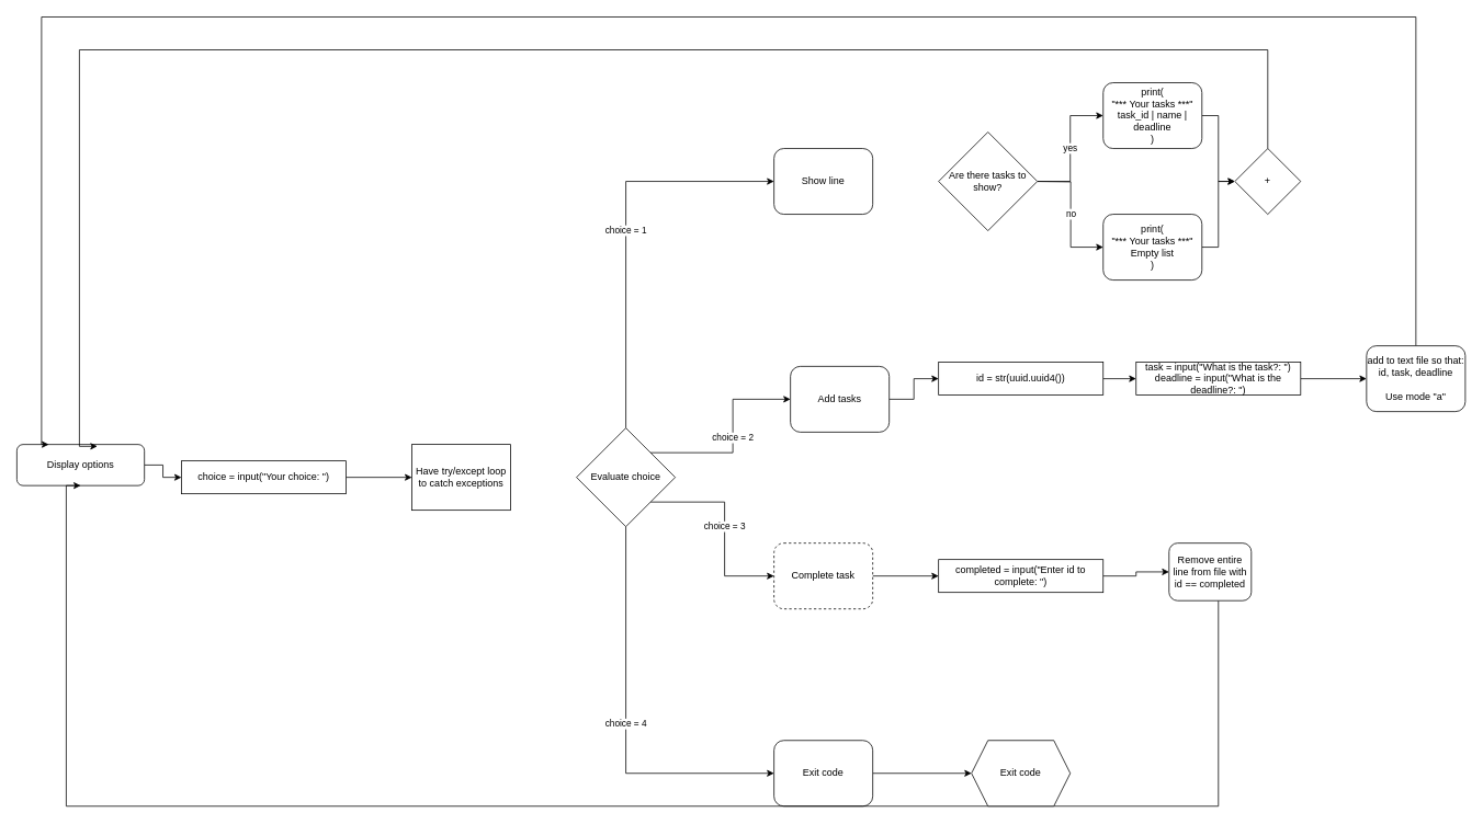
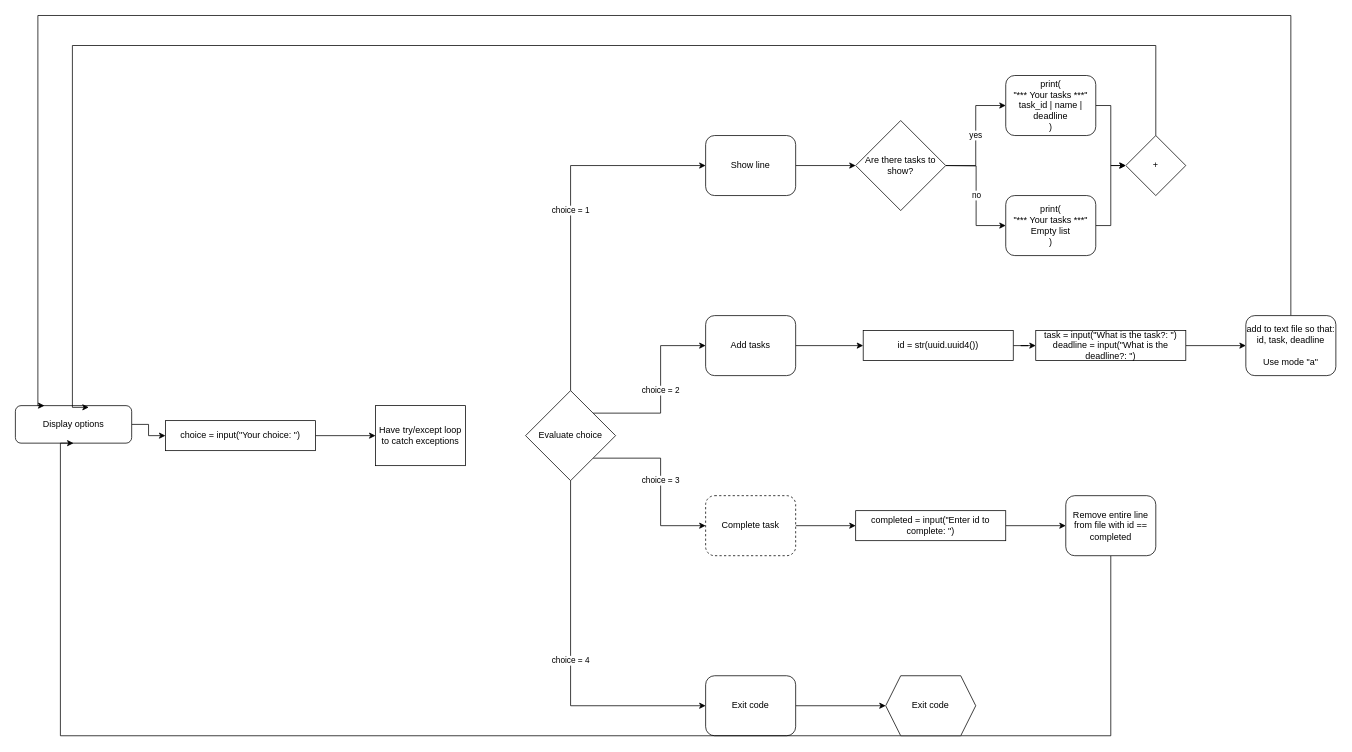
  <mxCell id="0" />
  <mxCell id="1" parent="0" />
  <mxCell id="2" style="edgeStyle=orthogonalEdgeStyle;rounded=0;orthogonalLoop=1;jettySize=auto;html=1;entryX=0;entryY=0.5;entryDx=0;entryDy=0;" parent="1" source="3" target="5" edge="1"><mxGeometry relative="1" as="geometry" /></mxCell>
  <mxCell id="3" value="Display options" style="rounded=1;whiteSpace=wrap;html=1;" parent="1" vertex="1"><mxGeometry x="20" y="540" width="155" height="50" as="geometry" /></mxCell>
  <mxCell id="4" style="edgeStyle=orthogonalEdgeStyle;rounded=0;orthogonalLoop=1;jettySize=auto;html=1;entryX=0;entryY=0.5;entryDx=0;entryDy=0;" parent="1" source="5" target="6" edge="1"><mxGeometry relative="1" as="geometry" /></mxCell>
  <mxCell id="5" value="choice = input(&quot;Your choice: &quot;)" style="rounded=0;whiteSpace=wrap;html=1;" parent="1" vertex="1"><mxGeometry x="220" y="560" width="200" height="40" as="geometry" /></mxCell>
  <mxCell id="6" value="Have try/except loop to catch exceptions" style="whiteSpace=wrap;html=1;rounded=0;" parent="1" vertex="1"><mxGeometry x="500" y="540" width="120" height="80" as="geometry" /></mxCell>
  <mxCell id="7" value="choice = 1" style="edgeStyle=orthogonalEdgeStyle;rounded=0;orthogonalLoop=1;jettySize=auto;html=1;entryX=0;entryY=0.5;entryDx=0;entryDy=0;exitX=0.5;exitY=0;exitDx=0;exitDy=0;" parent="1" source="11" target="13" edge="1"><mxGeometry relative="1" as="geometry" /></mxCell>
  <mxCell id="8" value="choice = 2" style="edgeStyle=orthogonalEdgeStyle;rounded=0;orthogonalLoop=1;jettySize=auto;html=1;entryX=0;entryY=0.5;entryDx=0;entryDy=0;exitX=1;exitY=0;exitDx=0;exitDy=0;" parent="1" source="11" target="15" edge="1"><mxGeometry relative="1" as="geometry" /></mxCell>
  <mxCell id="9" value="choice = 3" style="edgeStyle=orthogonalEdgeStyle;rounded=0;orthogonalLoop=1;jettySize=auto;html=1;entryX=0;entryY=0.5;entryDx=0;entryDy=0;exitX=1;exitY=1;exitDx=0;exitDy=0;" parent="1" source="11" target="17" edge="1"><mxGeometry relative="1" as="geometry" /></mxCell>
  <mxCell id="10" value="choice = 4" style="edgeStyle=orthogonalEdgeStyle;rounded=0;orthogonalLoop=1;jettySize=auto;html=1;entryX=0;entryY=0.5;entryDx=0;entryDy=0;exitX=0.5;exitY=1;exitDx=0;exitDy=0;" parent="1" source="11" target="19" edge="1"><mxGeometry relative="1" as="geometry" /></mxCell>
  <mxCell id="11" value="Evaluate choice" style="rhombus;whiteSpace=wrap;html=1;" parent="1" vertex="1"><mxGeometry x="700" y="520" width="120" height="120" as="geometry" /></mxCell>
+ <mxCell id="12" style="edgeStyle=orthogonalEdgeStyle;rounded=0;orthogonalLoop=1;jettySize=auto;html=1;entryX=0;entryY=0.5;entryDx=0;entryDy=0;" parent="1" source="13" target="22" edge="1"><mxGeometry relative="1" as="geometry" /></mxCell>
  <mxCell id="13" value="Show line" style="rounded=1;whiteSpace=wrap;html=1;" parent="1" vertex="1"><mxGeometry x="940" y="180" width="120" height="80" as="geometry" /></mxCell>
  <mxCell id="14" style="edgeStyle=orthogonalEdgeStyle;rounded=0;orthogonalLoop=1;jettySize=auto;html=1;entryX=0;entryY=0.5;entryDx=0;entryDy=0;" parent="1" source="15" target="28" edge="1"><mxGeometry relative="1" as="geometry" /></mxCell>
- <mxCell id="15" value="Add tasks" style="rounded=1;whiteSpace=wrap;html=1;" parent="1" vertex="1"><mxGeometry x="960" y="445" width="120" height="80" as="geometry" /></mxCell>
+ <mxCell id="15" value="Add tasks" style="rounded=1;whiteSpace=wrap;html=1;" parent="1" vertex="1"><mxGeometry x="940" y="420" width="120" height="80" as="geometry" /></mxCell>
  <mxCell id="16" style="edgeStyle=orthogonalEdgeStyle;rounded=0;orthogonalLoop=1;jettySize=auto;html=1;entryX=0;entryY=0.5;entryDx=0;entryDy=0;" parent="1" source="17" target="34" edge="1"><mxGeometry relative="1" as="geometry" /></mxCell>
  <mxCell id="17" value="Complete task" style="rounded=1;whiteSpace=wrap;html=1;dashed=1;" parent="1" vertex="1"><mxGeometry x="940" y="660" width="120" height="80" as="geometry" /></mxCell>
  <mxCell id="18" style="edgeStyle=orthogonalEdgeStyle;rounded=0;orthogonalLoop=1;jettySize=auto;html=1;entryX=0;entryY=0.5;entryDx=0;entryDy=0;" parent="1" source="19" target="37" edge="1"><mxGeometry relative="1" as="geometry" /></mxCell>
  <mxCell id="19" value="Exit code" style="rounded=1;whiteSpace=wrap;html=1;" parent="1" vertex="1"><mxGeometry x="940" y="900" width="120" height="80" as="geometry" /></mxCell>
  <mxCell id="20" value="no" style="edgeStyle=orthogonalEdgeStyle;rounded=0;orthogonalLoop=1;jettySize=auto;html=1;entryX=0;entryY=0.5;entryDx=0;entryDy=0;" parent="1" target="24" edge="1"><mxGeometry relative="1" as="geometry"><mxPoint x="1260" y="220" as="sourcePoint" /></mxGeometry></mxCell>
  <mxCell id="21" value="yes" style="edgeStyle=orthogonalEdgeStyle;rounded=0;orthogonalLoop=1;jettySize=auto;html=1;entryX=0;entryY=0.5;entryDx=0;entryDy=0;exitX=1;exitY=0.5;exitDx=0;exitDy=0;" parent="1" source="22" target="26" edge="1"><mxGeometry relative="1" as="geometry" /></mxCell>
  <mxCell id="22" value="Are there tasks to show?" style="rhombus;whiteSpace=wrap;html=1;" parent="1" vertex="1"><mxGeometry x="1140" y="160" width="120" height="120" as="geometry" /></mxCell>
  <mxCell id="23" style="edgeStyle=orthogonalEdgeStyle;rounded=0;orthogonalLoop=1;jettySize=auto;html=1;" parent="1" source="24" target="38" edge="1"><mxGeometry relative="1" as="geometry" /></mxCell>
  <mxCell id="24" value="print(&lt;div&gt;&quot;*** Your tasks ***&quot;&lt;/div&gt;&lt;div&gt;Empty list&lt;/div&gt;&lt;div&gt;)&lt;/div&gt;" style="rounded=1;whiteSpace=wrap;html=1;" parent="1" vertex="1"><mxGeometry x="1340" y="260" width="120" height="80" as="geometry" /></mxCell>
  <mxCell id="25" style="edgeStyle=orthogonalEdgeStyle;rounded=0;orthogonalLoop=1;jettySize=auto;html=1;entryX=0;entryY=0.5;entryDx=0;entryDy=0;" parent="1" source="26" target="38" edge="1"><mxGeometry relative="1" as="geometry" /></mxCell>
  <mxCell id="26" value="print(&lt;div&gt;&quot;*** Your tasks ***&quot;&lt;/div&gt;&lt;div&gt;task_id | name | deadline&lt;/div&gt;&lt;div&gt;)&lt;/div&gt;" style="rounded=1;whiteSpace=wrap;html=1;" parent="1" vertex="1"><mxGeometry x="1340" y="100" width="120" height="80" as="geometry" /></mxCell>
  <mxCell id="27" style="edgeStyle=orthogonalEdgeStyle;rounded=0;orthogonalLoop=1;jettySize=auto;html=1;entryX=0;entryY=0.5;entryDx=0;entryDy=0;" parent="1" source="28" target="30" edge="1"><mxGeometry relative="1" as="geometry" /></mxCell>
- <mxCell id="28" value="id = str(uuid.uuid4())" style="rounded=0;whiteSpace=wrap;html=1;" parent="1" vertex="1"><mxGeometry x="1140" y="440" width="200" height="40" as="geometry" /></mxCell>
+ <mxCell id="28" value="id = str(uuid.uuid4())" style="rounded=0;whiteSpace=wrap;html=1;" parent="1" vertex="1"><mxGeometry x="1150" y="440" width="200" height="40" as="geometry" /></mxCell>
  <mxCell id="29" style="edgeStyle=orthogonalEdgeStyle;rounded=0;orthogonalLoop=1;jettySize=auto;html=1;entryX=0;entryY=0.5;entryDx=0;entryDy=0;" parent="1" source="30" target="32" edge="1"><mxGeometry relative="1" as="geometry" /></mxCell>
  <mxCell id="30" value="task = input(&quot;What is the task?: &quot;)&lt;div&gt;deadline = input(&quot;What is the deadline?: &quot;)&lt;/div&gt;" style="rounded=0;whiteSpace=wrap;html=1;" parent="1" vertex="1"><mxGeometry x="1380" y="440" width="200" height="40" as="geometry" /></mxCell>
  <mxCell id="31" style="edgeStyle=orthogonalEdgeStyle;rounded=0;orthogonalLoop=1;jettySize=auto;html=1;entryX=0.25;entryY=0;entryDx=0;entryDy=0;" parent="1" source="32" target="3" edge="1"><mxGeometry relative="1" as="geometry"><Array as="points"><mxPoint x="1720" y="20" /><mxPoint x="50" y="20" /></Array></mxGeometry></mxCell>
  <mxCell id="32" value="add to text file so that:&lt;div&gt;id, task, deadline&lt;/div&gt;&lt;div&gt;&lt;br&gt;&lt;/div&gt;&lt;div&gt;Use mode &quot;a&quot;&lt;/div&gt;" style="rounded=1;whiteSpace=wrap;html=1;" parent="1" vertex="1"><mxGeometry x="1660" y="420" width="120" height="80" as="geometry" /></mxCell>
  <mxCell id="33" style="edgeStyle=orthogonalEdgeStyle;rounded=0;orthogonalLoop=1;jettySize=auto;html=1;entryX=0;entryY=0.5;entryDx=0;entryDy=0;" parent="1" source="34" target="36" edge="1"><mxGeometry relative="1" as="geometry" /></mxCell>
  <mxCell id="34" value="completed = input(&quot;Enter id to complete: &quot;)" style="rounded=0;whiteSpace=wrap;html=1;" parent="1" vertex="1"><mxGeometry x="1140" y="680" width="200" height="40" as="geometry" /></mxCell>
  <mxCell id="35" style="edgeStyle=orthogonalEdgeStyle;rounded=0;orthogonalLoop=1;jettySize=auto;html=1;entryX=0.5;entryY=1;entryDx=0;entryDy=0;" parent="1" source="36" target="3" edge="1"><mxGeometry relative="1" as="geometry"><Array as="points"><mxPoint x="1480" y="980" /><mxPoint x="80" y="980" /></Array></mxGeometry></mxCell>
- <mxCell id="36" value="Remove entire line from file with id == completed" style="rounded=1;whiteSpace=wrap;html=1;" parent="1" vertex="1"><mxGeometry x="1420" y="660" width="100" height="70" as="geometry" /></mxCell>
+ <mxCell id="36" value="Remove entire line from file with id == completed" style="rounded=1;whiteSpace=wrap;html=1;" parent="1" vertex="1"><mxGeometry x="1420" y="660" width="120" height="80" as="geometry" /></mxCell>
  <mxCell id="37" value="Exit code" style="shape=hexagon;perimeter=hexagonPerimeter2;whiteSpace=wrap;html=1;fixedSize=1;" parent="1" vertex="1"><mxGeometry x="1180" y="900" width="120" height="80" as="geometry" /></mxCell>
  <mxCell id="38" value="+" style="rhombus;whiteSpace=wrap;html=1;" parent="1" vertex="1"><mxGeometry x="1500" y="180" width="80" height="80" as="geometry" /></mxCell>
  <mxCell id="39" style="edgeStyle=orthogonalEdgeStyle;rounded=0;orthogonalLoop=1;jettySize=auto;html=1;entryX=0.631;entryY=0.045;entryDx=0;entryDy=0;entryPerimeter=0;" parent="1" source="38" target="3" edge="1"><mxGeometry relative="1" as="geometry"><Array as="points"><mxPoint x="1540" y="60" /><mxPoint x="96" y="60" /></Array></mxGeometry></mxCell>
